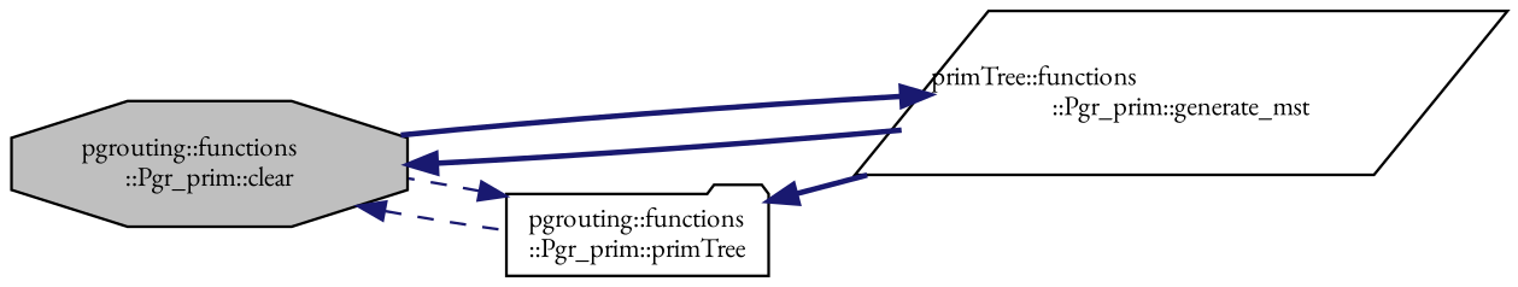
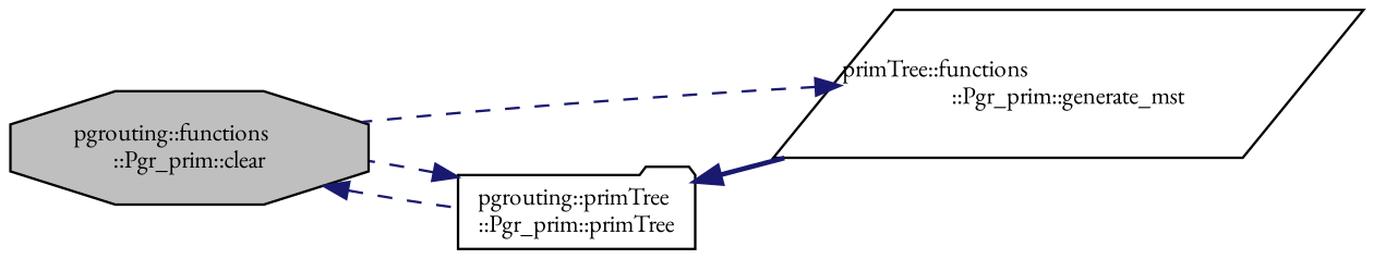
  digraph {
    fontname="EB Garamond"
    rankdir=LR
    node [color=black fillcolor=white fontname="EB Garamond" fontsize=10 style=filled]
    edge [color=midnightblue dir=back fontname="EB Garamond" fontsize=10 labelfontname=Helvetica labelfontsize=10 style=dashed]
    n1 [fillcolor=grey75 fontcolor=black height=0.2 label="pgrouting::functions\l::Pgr_prim::clear" shape=octagon width=0.4]
    n2 [height=0.2 label="primTree::functions\l::Pgr_prim::generate_mst" shape=parallelogram width=0.4]
-   n3 [height=0.2 label="pgrouting::functions\l::Pgr_prim::primTree" shape=folder width=0.4]
-   n1 -> n2 [style=bold]
+   n3 [height=0.2 label="pgrouting::primTree\l::Pgr_prim::primTree" shape=folder width=0.4]
    n1 -> n3
-   n2 -> n1 [style=bold]
+   n2 -> n1
    n3 -> n1
    n3 -> n2 [style=bold]
  }
